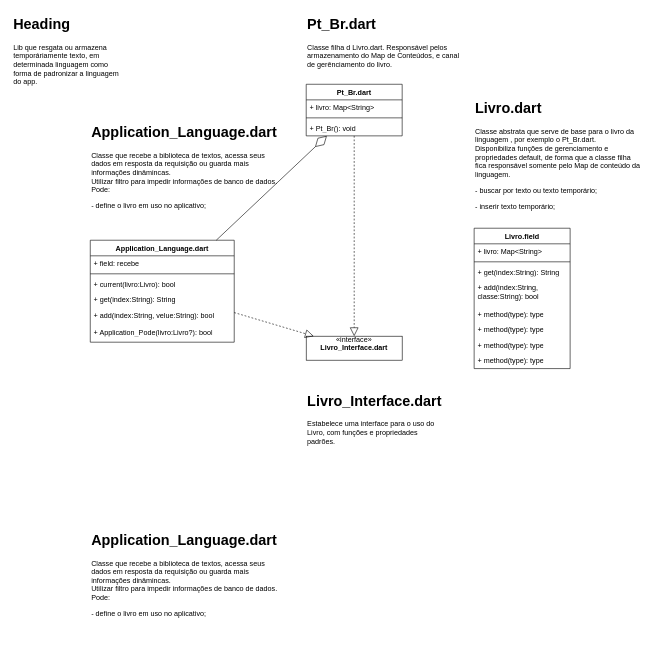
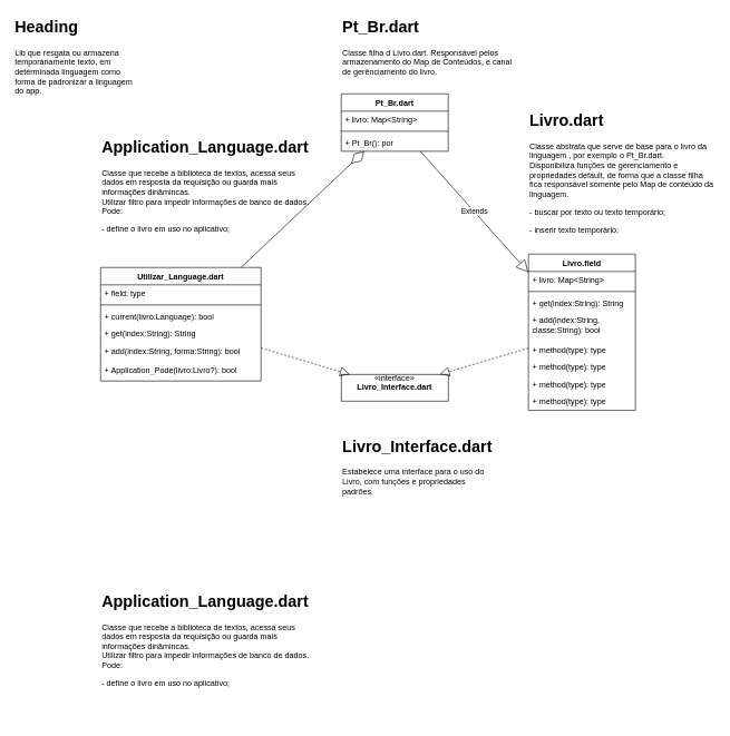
  <mxCell id="0" />
  <mxCell id="1" parent="0" />
  <mxCell id="2" value="&lt;h1 style=&quot;margin-top: 0px;&quot;&gt;Heading&lt;/h1&gt;&lt;p&gt;Lib que resgata ou armazena temporáriamente texto, em determinada linguagem como forma de padronizar a linguagem do app.&lt;/p&gt;" style="text;html=1;whiteSpace=wrap;overflow=hidden;rounded=0;" parent="1" vertex="1"><mxGeometry x="20" y="20" width="180" height="120" as="geometry" /></mxCell>
  <mxCell id="3" value="&lt;h1 style=&quot;margin-top: 0px;&quot;&gt;Application_Language.dart&lt;/h1&gt;&lt;p&gt;Classe que recebe a biblioteca de textos, acessa seus dados em resposta da requisição ou guarda mais informações dinâmincas.&lt;br&gt;Utilizar filtro para impedir informações de banco de dados.&lt;br&gt;Pode:&lt;/p&gt;&lt;p&gt;- define o livro em uso no aplicativo;&lt;/p&gt;&lt;p&gt;&lt;br&gt;&lt;/p&gt;&lt;p&gt;&lt;br&gt;&lt;/p&gt;&lt;p&gt;&lt;br&gt;&lt;/p&gt;" style="text;html=1;whiteSpace=wrap;overflow=hidden;rounded=0;" parent="1" vertex="1"><mxGeometry x="150" y="200" width="320" height="200" as="geometry" /></mxCell>
  <mxCell id="4" value="&lt;h1 style=&quot;margin-top: 0px;&quot;&gt;Livro.dart&lt;/h1&gt;&lt;p&gt;Classe abstrata que serve de base para o livro da linguagem , por exemplo o Pt_Br.dart.&lt;br&gt;Disponibiliza funções de gerenciamento e propriedades default, de forma que a classe filha fica responsável somente pelo Map de conteúdo da linguagem.&lt;/p&gt;&lt;p&gt;- buscar por texto ou texto temporário;&lt;/p&gt;&lt;p&gt;- inserir texto temporário;&lt;/p&gt;" style="text;html=1;whiteSpace=wrap;overflow=hidden;rounded=0;" parent="1" vertex="1"><mxGeometry x="790" y="160" width="280" height="220" as="geometry" /></mxCell>
  <mxCell id="5" value="&lt;h1 style=&quot;margin-top: 0px;&quot;&gt;Pt_Br.dart&lt;/h1&gt;&lt;p&gt;Classe filha d Livro.dart. Responsável pelos armazenamento do Map de Conteúdos, e canal de gerênciamento do livro.&lt;/p&gt;" style="text;html=1;whiteSpace=wrap;overflow=hidden;rounded=0;" parent="1" vertex="1"><mxGeometry x="510" y="20" width="270" height="120" as="geometry" /></mxCell>
- <mxCell id="6" value="Application_Language.dart" style="swimlane;fontStyle=1;align=center;verticalAlign=top;childLayout=stackLayout;horizontal=1;startSize=26;horizontalStack=0;resizeParent=1;resizeParentMax=0;resizeLast=0;collapsible=1;marginBottom=0;whiteSpace=wrap;html=1;" vertex="1" parent="1"><mxGeometry x="150" y="400" width="240" height="170" as="geometry" /></mxCell>
- <mxCell id="7" value="+ field: recebe" style="text;strokeColor=none;fillColor=none;align=left;verticalAlign=top;spacingLeft=4;spacingRight=4;overflow=hidden;rotatable=0;points=[[0,0.5],[1,0.5]];portConstraint=eastwest;whiteSpace=wrap;html=1;" vertex="1" parent="6"><mxGeometry y="26" width="240" height="26" as="geometry" /></mxCell>
+ <mxCell id="6" value="Utilizar_Language.dart" style="swimlane;fontStyle=1;align=center;verticalAlign=top;childLayout=stackLayout;horizontal=1;startSize=26;horizontalStack=0;resizeParent=1;resizeParentMax=0;resizeLast=0;collapsible=1;marginBottom=0;whiteSpace=wrap;html=1;" vertex="1" parent="1"><mxGeometry x="150" y="400" width="240" height="170" as="geometry" /></mxCell>
+ <mxCell id="7" value="+ field: type" style="text;strokeColor=none;fillColor=none;align=left;verticalAlign=top;spacingLeft=4;spacingRight=4;overflow=hidden;rotatable=0;points=[[0,0.5],[1,0.5]];portConstraint=eastwest;whiteSpace=wrap;html=1;" vertex="1" parent="6"><mxGeometry y="26" width="240" height="26" as="geometry" /></mxCell>
  <mxCell id="8" value="" style="line;strokeWidth=1;fillColor=none;align=left;verticalAlign=middle;spacingTop=-1;spacingLeft=3;spacingRight=3;rotatable=0;labelPosition=right;points=[];portConstraint=eastwest;strokeColor=inherit;" vertex="1" parent="6"><mxGeometry y="52" width="240" height="8" as="geometry" /></mxCell>
- <mxCell id="9" value="+ current(livro:Livro): bool" style="text;strokeColor=none;fillColor=none;align=left;verticalAlign=top;spacingLeft=4;spacingRight=4;overflow=hidden;rotatable=0;points=[[0,0.5],[1,0.5]];portConstraint=eastwest;whiteSpace=wrap;html=1;" vertex="1" parent="6"><mxGeometry y="60" width="240" height="26" as="geometry" /></mxCell>
+ <mxCell id="9" value="+ current(livro:Language): bool" style="text;strokeColor=none;fillColor=none;align=left;verticalAlign=top;spacingLeft=4;spacingRight=4;overflow=hidden;rotatable=0;points=[[0,0.5],[1,0.5]];portConstraint=eastwest;whiteSpace=wrap;html=1;" vertex="1" parent="6"><mxGeometry y="60" width="240" height="26" as="geometry" /></mxCell>
  <mxCell id="10" value="+ get(index:String): String" style="text;strokeColor=none;fillColor=none;align=left;verticalAlign=top;spacingLeft=4;spacingRight=4;overflow=hidden;rotatable=0;points=[[0,0.5],[1,0.5]];portConstraint=eastwest;whiteSpace=wrap;html=1;" vertex="1" parent="6"><mxGeometry y="86" width="240" height="26" as="geometry" /></mxCell>
- <mxCell id="11" value="+ add(index:String, velue:String): bool" style="text;strokeColor=none;fillColor=none;align=left;verticalAlign=top;spacingLeft=4;spacingRight=4;overflow=hidden;rotatable=0;points=[[0,0.5],[1,0.5]];portConstraint=eastwest;whiteSpace=wrap;html=1;" vertex="1" parent="6"><mxGeometry y="112" width="240" height="28" as="geometry" /></mxCell>
+ <mxCell id="11" value="+ add(index:String, forma:String): bool" style="text;strokeColor=none;fillColor=none;align=left;verticalAlign=top;spacingLeft=4;spacingRight=4;overflow=hidden;rotatable=0;points=[[0,0.5],[1,0.5]];portConstraint=eastwest;whiteSpace=wrap;html=1;" vertex="1" parent="6"><mxGeometry y="112" width="240" height="28" as="geometry" /></mxCell>
  <mxCell id="12" value="+ Application_Pode(livro:Livro?): bool" style="text;strokeColor=none;fillColor=none;align=left;verticalAlign=top;spacingLeft=4;spacingRight=4;overflow=hidden;rotatable=0;points=[[0,0.5],[1,0.5]];portConstraint=eastwest;whiteSpace=wrap;html=1;" vertex="1" parent="6"><mxGeometry y="140" width="240" height="30" as="geometry" /></mxCell>
  <mxCell id="13" value="Livro.field" style="swimlane;fontStyle=1;align=center;verticalAlign=top;childLayout=stackLayout;horizontal=1;startSize=26;horizontalStack=0;resizeParent=1;resizeParentMax=0;resizeLast=0;collapsible=1;marginBottom=0;whiteSpace=wrap;html=1;" vertex="1" parent="1"><mxGeometry x="790" y="380" width="160" height="234" as="geometry" /></mxCell>
  <mxCell id="14" value="+ livro: Map&amp;lt;String&amp;gt;" style="text;strokeColor=none;fillColor=none;align=left;verticalAlign=top;spacingLeft=4;spacingRight=4;overflow=hidden;rotatable=0;points=[[0,0.5],[1,0.5]];portConstraint=eastwest;whiteSpace=wrap;html=1;" vertex="1" parent="13"><mxGeometry y="26" width="160" height="26" as="geometry" /></mxCell>
  <mxCell id="15" value="" style="line;strokeWidth=1;fillColor=none;align=left;verticalAlign=middle;spacingTop=-1;spacingLeft=3;spacingRight=3;rotatable=0;labelPosition=right;points=[];portConstraint=eastwest;strokeColor=inherit;" vertex="1" parent="13"><mxGeometry y="52" width="160" height="8" as="geometry" /></mxCell>
  <mxCell id="16" value="+ get(index:String): String" style="text;strokeColor=none;fillColor=none;align=left;verticalAlign=top;spacingLeft=4;spacingRight=4;overflow=hidden;rotatable=0;points=[[0,0.5],[1,0.5]];portConstraint=eastwest;whiteSpace=wrap;html=1;" vertex="1" parent="13"><mxGeometry y="60" width="160" height="26" as="geometry" /></mxCell>
  <mxCell id="17" value="+ add(index:String, classe:String): bool" style="text;strokeColor=none;fillColor=none;align=left;verticalAlign=top;spacingLeft=4;spacingRight=4;overflow=hidden;rotatable=0;points=[[0,0.5],[1,0.5]];portConstraint=eastwest;whiteSpace=wrap;html=1;" vertex="1" parent="13"><mxGeometry y="86" width="160" height="44" as="geometry" /></mxCell>
  <mxCell id="18" value="+ method(type): type" style="text;strokeColor=none;fillColor=none;align=left;verticalAlign=top;spacingLeft=4;spacingRight=4;overflow=hidden;rotatable=0;points=[[0,0.5],[1,0.5]];portConstraint=eastwest;whiteSpace=wrap;html=1;" vertex="1" parent="13"><mxGeometry y="130" width="160" height="26" as="geometry" /></mxCell>
  <mxCell id="19" value="+ method(type): type" style="text;strokeColor=none;fillColor=none;align=left;verticalAlign=top;spacingLeft=4;spacingRight=4;overflow=hidden;rotatable=0;points=[[0,0.5],[1,0.5]];portConstraint=eastwest;whiteSpace=wrap;html=1;" vertex="1" parent="13"><mxGeometry y="156" width="160" height="26" as="geometry" /></mxCell>
  <mxCell id="20" value="+ method(type): type" style="text;strokeColor=none;fillColor=none;align=left;verticalAlign=top;spacingLeft=4;spacingRight=4;overflow=hidden;rotatable=0;points=[[0,0.5],[1,0.5]];portConstraint=eastwest;whiteSpace=wrap;html=1;" vertex="1" parent="13"><mxGeometry y="182" width="160" height="26" as="geometry" /></mxCell>
  <mxCell id="21" value="+ method(type): type" style="text;strokeColor=none;fillColor=none;align=left;verticalAlign=top;spacingLeft=4;spacingRight=4;overflow=hidden;rotatable=0;points=[[0,0.5],[1,0.5]];portConstraint=eastwest;whiteSpace=wrap;html=1;" vertex="1" parent="13"><mxGeometry y="208" width="160" height="26" as="geometry" /></mxCell>
  <mxCell id="22" value="Pt_Br.dart" style="swimlane;fontStyle=1;align=center;verticalAlign=top;childLayout=stackLayout;horizontal=1;startSize=26;horizontalStack=0;resizeParent=1;resizeParentMax=0;resizeLast=0;collapsible=1;marginBottom=0;whiteSpace=wrap;html=1;" vertex="1" parent="1"><mxGeometry x="510" y="140" width="160" height="86" as="geometry" /></mxCell>
  <mxCell id="23" value="+ livro: Map&amp;lt;String&amp;gt;" style="text;strokeColor=none;fillColor=none;align=left;verticalAlign=top;spacingLeft=4;spacingRight=4;overflow=hidden;rotatable=0;points=[[0,0.5],[1,0.5]];portConstraint=eastwest;whiteSpace=wrap;html=1;" vertex="1" parent="22"><mxGeometry y="26" width="160" height="26" as="geometry" /></mxCell>
  <mxCell id="24" value="" style="line;strokeWidth=1;fillColor=none;align=left;verticalAlign=middle;spacingTop=-1;spacingLeft=3;spacingRight=3;rotatable=0;labelPosition=right;points=[];portConstraint=eastwest;strokeColor=inherit;" vertex="1" parent="22"><mxGeometry y="52" width="160" height="8" as="geometry" /></mxCell>
- <mxCell id="25" value="+ Pt_Br(): void" style="text;strokeColor=none;fillColor=none;align=left;verticalAlign=top;spacingLeft=4;spacingRight=4;overflow=hidden;rotatable=0;points=[[0,0.5],[1,0.5]];portConstraint=eastwest;whiteSpace=wrap;html=1;" vertex="1" parent="22"><mxGeometry y="60" width="160" height="26" as="geometry" /></mxCell>
+ <mxCell id="25" value="+ Pt_Br(): por" style="text;strokeColor=none;fillColor=none;align=left;verticalAlign=top;spacingLeft=4;spacingRight=4;overflow=hidden;rotatable=0;points=[[0,0.5],[1,0.5]];portConstraint=eastwest;whiteSpace=wrap;html=1;" vertex="1" parent="22"><mxGeometry y="60" width="160" height="26" as="geometry" /></mxCell>
  <mxCell id="26" value="«interface»&lt;br&gt;&lt;b&gt;Livro_Interface.dart&lt;/b&gt;&lt;div&gt;&lt;b&gt;&lt;br&gt;&lt;/b&gt;&lt;/div&gt;" style="html=1;whiteSpace=wrap;" vertex="1" parent="1"><mxGeometry x="510" y="560" width="160" height="40" as="geometry" /></mxCell>
- <mxCell id="28" value="" style="endArrow=block;dashed=1;endFill=0;endSize=12;html=1;rounded=0;" edge="1" parent="1" source="22" target="26"><mxGeometry width="160" relative="1" as="geometry"><mxPoint x="510" y="480" as="sourcePoint" /><mxPoint x="670" y="480" as="targetPoint" /></mxGeometry></mxCell>
+ <mxCell id="27" value="Extends" style="endArrow=block;endSize=16;endFill=0;html=1;rounded=0;" edge="1" parent="1" source="22" target="13"><mxGeometry width="160" relative="1" as="geometry"><mxPoint x="510" y="480" as="sourcePoint" /><mxPoint x="670" y="480" as="targetPoint" /></mxGeometry></mxCell>
+ <mxCell id="29" value="" style="endArrow=block;dashed=1;endFill=0;endSize=12;html=1;rounded=0;" edge="1" parent="1" source="13" target="26"><mxGeometry width="160" relative="1" as="geometry"><mxPoint x="510" y="480" as="sourcePoint" /><mxPoint x="670" y="480" as="targetPoint" /></mxGeometry></mxCell>
  <mxCell id="30" value="" style="endArrow=diamondThin;endFill=0;endSize=24;html=1;rounded=0;" edge="1" parent="1" source="6" target="22"><mxGeometry width="160" relative="1" as="geometry"><mxPoint x="510" y="480" as="sourcePoint" /><mxPoint x="670" y="480" as="targetPoint" /></mxGeometry></mxCell>
  <mxCell id="31" value="&lt;h1 style=&quot;margin-top: 0px;&quot;&gt;Livro_Interface.dart&lt;/h1&gt;&lt;p&gt;Estabelece uma interface para o uso do Livro, com funções e propriedades padrões.&lt;/p&gt;" style="text;html=1;whiteSpace=wrap;overflow=hidden;rounded=0;" vertex="1" parent="1"><mxGeometry x="510" y="648" width="230" height="120" as="geometry" /></mxCell>
  <mxCell id="32" value="&lt;h1 style=&quot;margin-top: 0px;&quot;&gt;Application_Language.dart&lt;/h1&gt;&lt;p&gt;Classe que recebe a biblioteca de textos, acessa seus dados em resposta da requisição ou guarda mais informações dinâmincas.&lt;br&gt;Utilizar filtro para impedir informações de banco de dados.&lt;br&gt;Pode:&lt;/p&gt;&lt;p&gt;- define o livro em uso no aplicativo;&lt;/p&gt;&lt;p&gt;&lt;br&gt;&lt;/p&gt;&lt;p&gt;&lt;br&gt;&lt;/p&gt;&lt;p&gt;&lt;br&gt;&lt;/p&gt;" style="text;html=1;whiteSpace=wrap;overflow=hidden;rounded=0;" vertex="1" parent="1"><mxGeometry x="150" y="880" width="320" height="200" as="geometry" /></mxCell>
  <mxCell id="33" value="" style="endArrow=block;dashed=1;endFill=0;endSize=12;html=1;rounded=0;" edge="1" parent="1" source="6" target="26"><mxGeometry width="160" relative="1" as="geometry"><mxPoint x="310" y="640" as="sourcePoint" /><mxPoint x="470" y="640" as="targetPoint" /></mxGeometry></mxCell>
